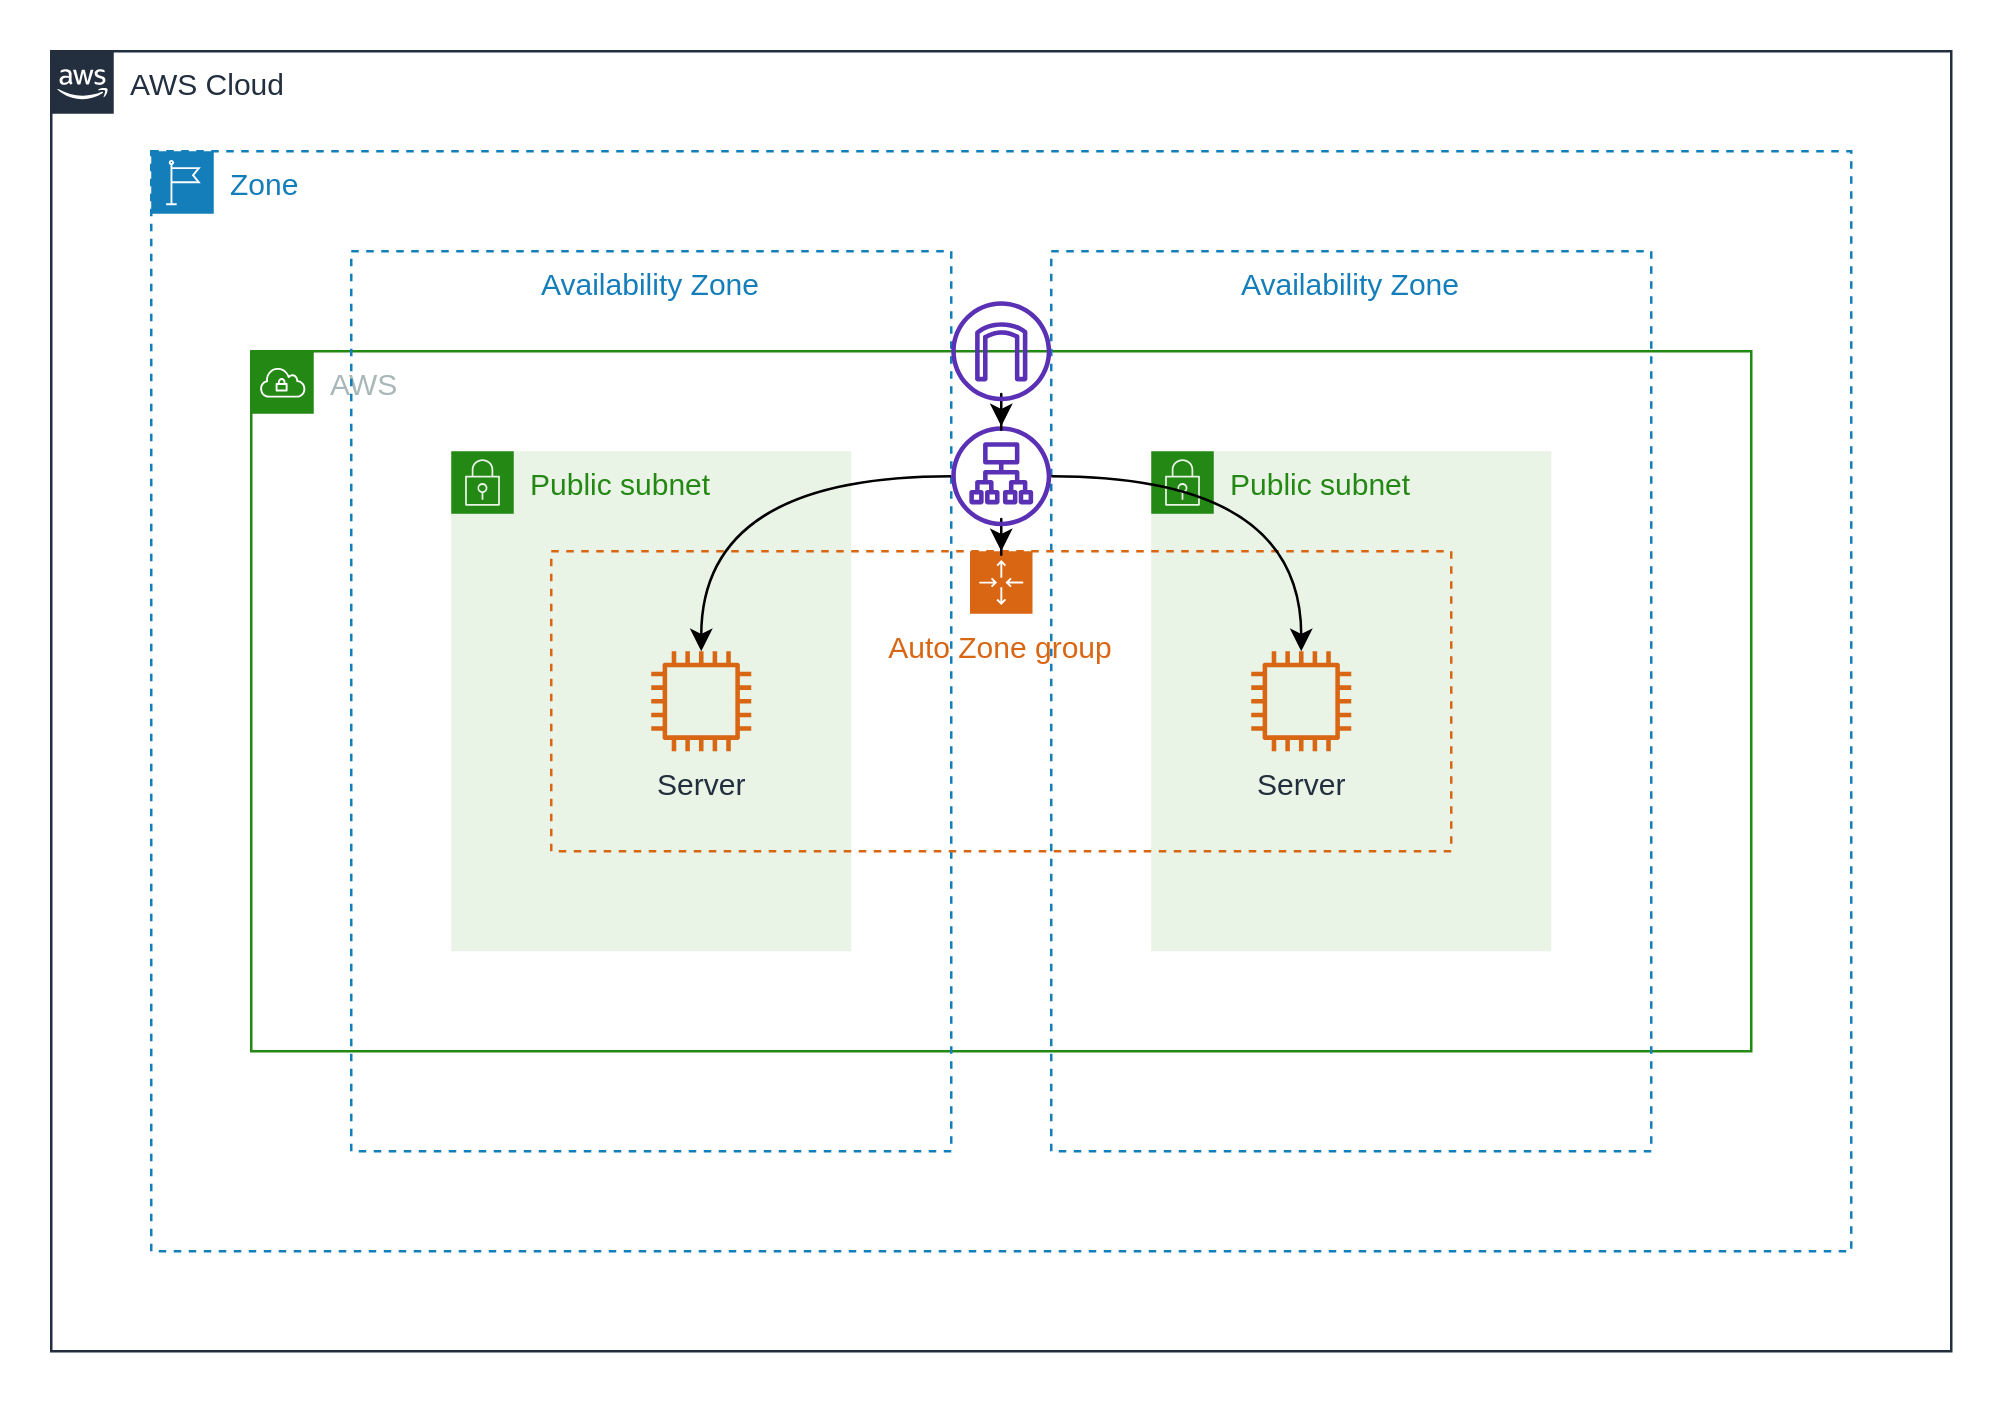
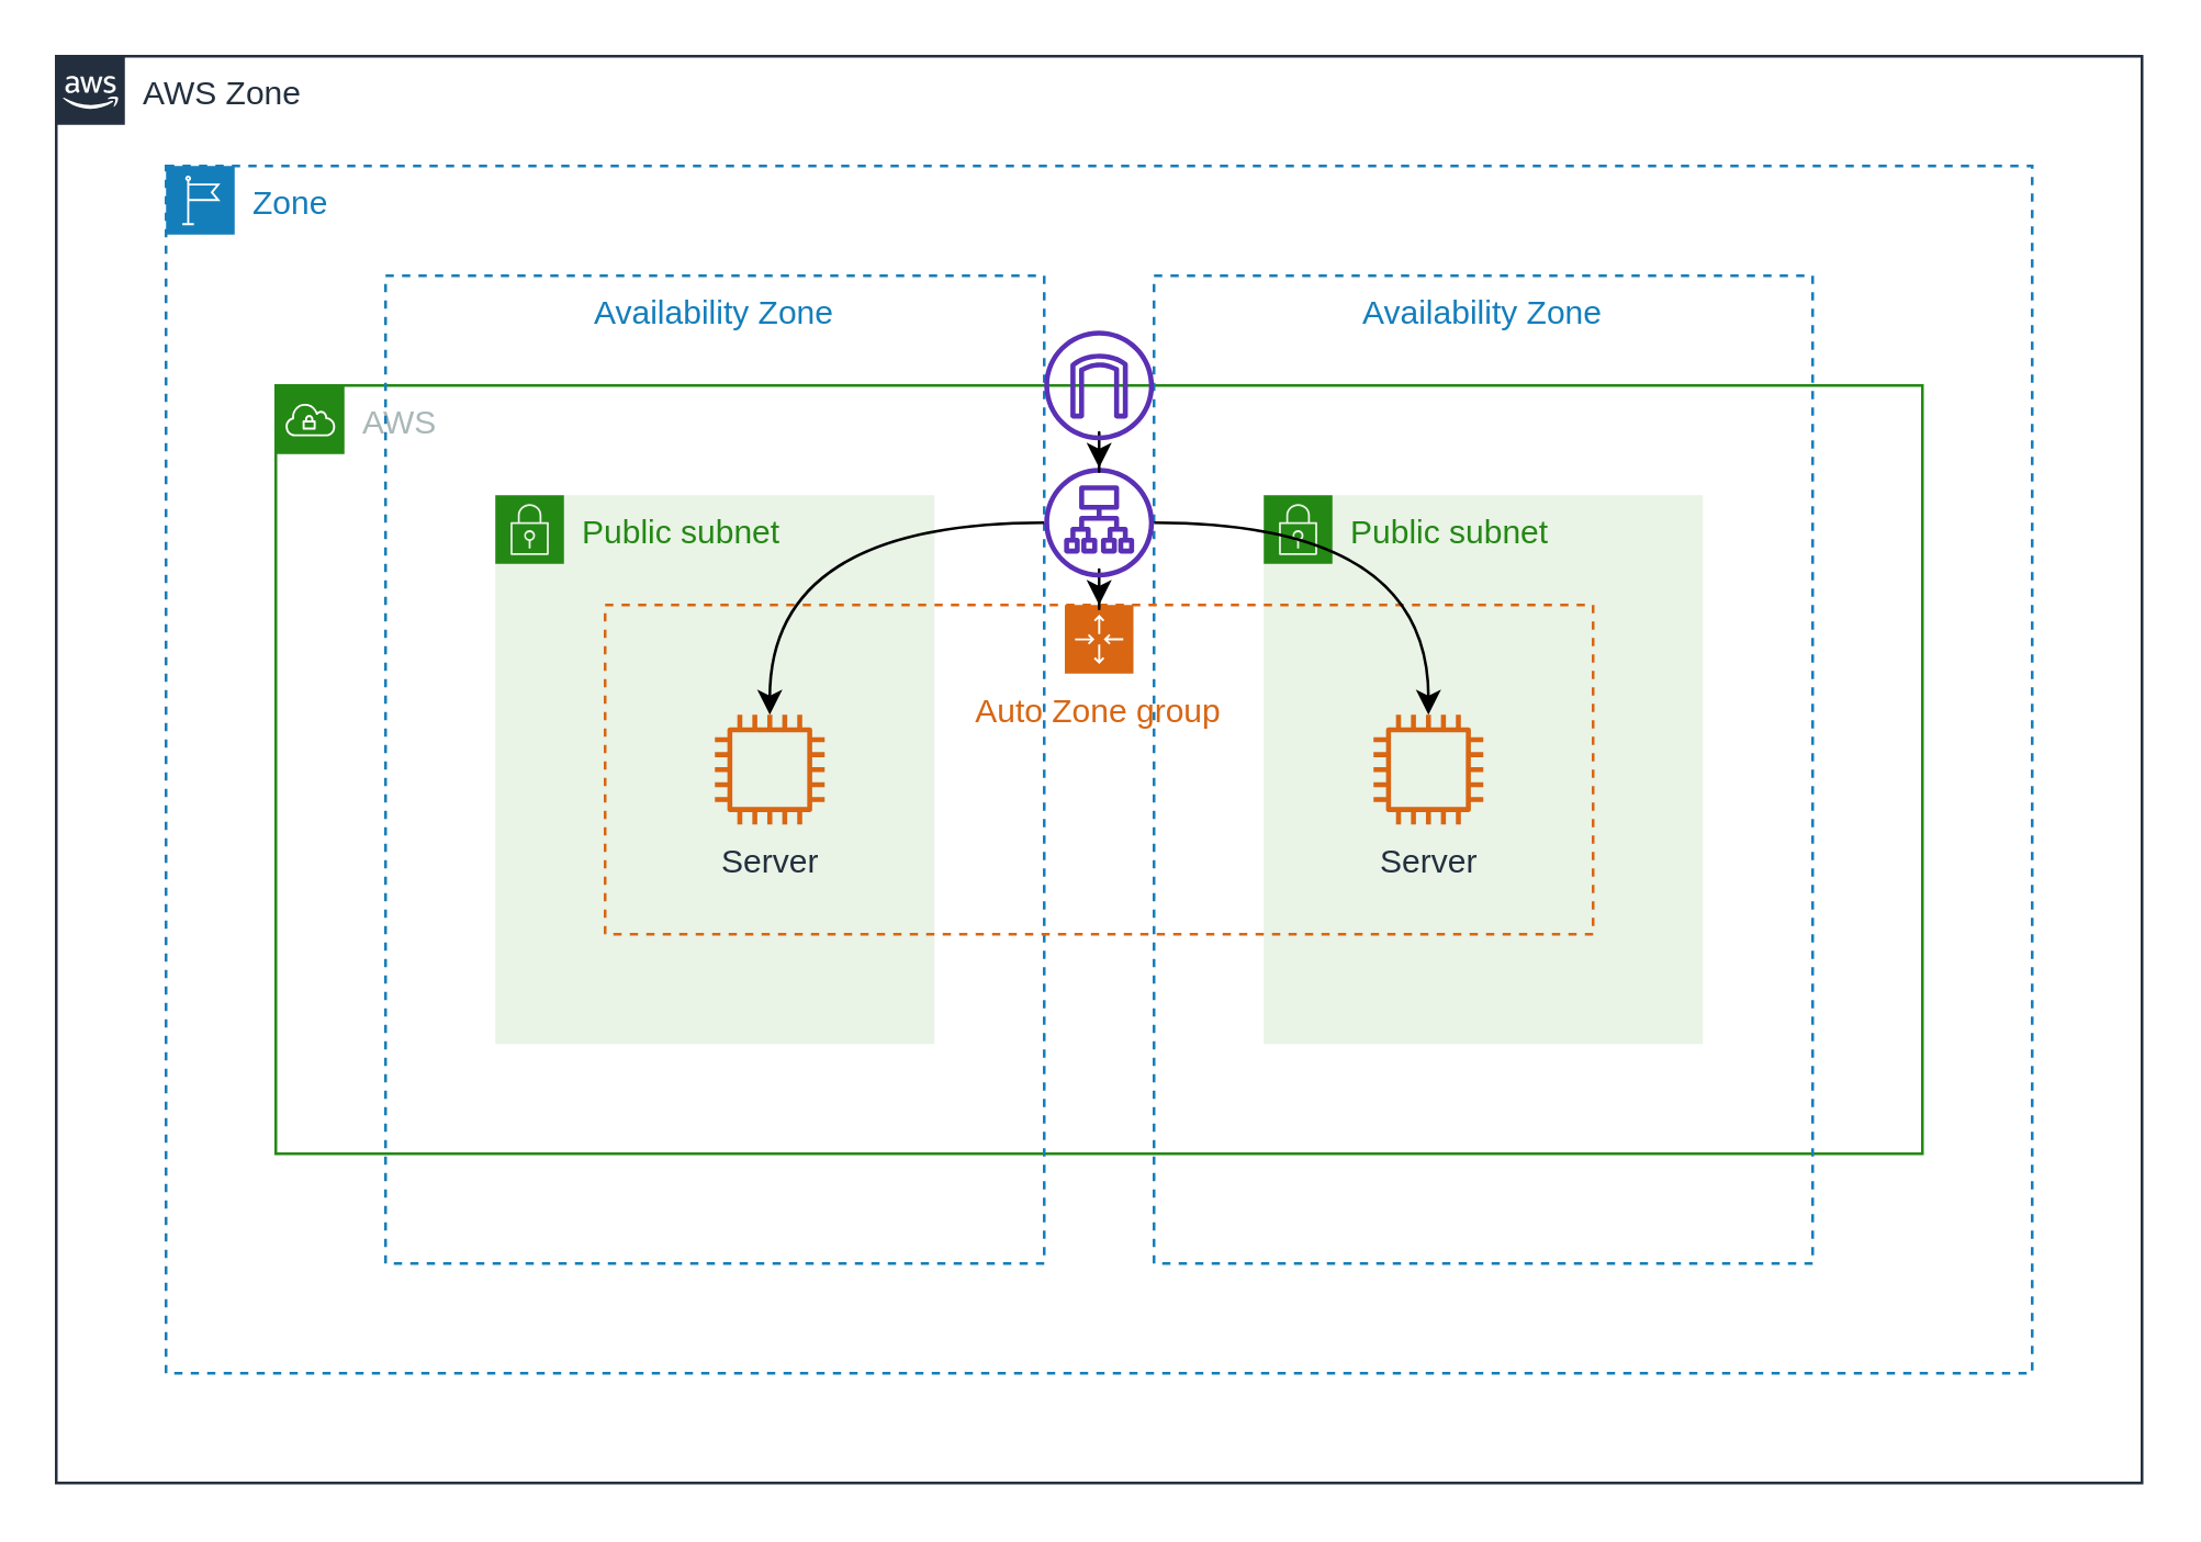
  <mxCell id="0" />
  <mxCell id="1" parent="0" />
- <mxCell id="2" value="AWS Cloud" style="points=[[0,0],[0.25,0],[0.5,0],[0.75,0],[1,0],[1,0.25],[1,0.5],[1,0.75],[1,1],[0.75,1],[0.5,1],[0.25,1],[0,1],[0,0.75],[0,0.5],[0,0.25]];outlineConnect=0;gradientColor=none;html=1;whiteSpace=wrap;fontSize=12;fontStyle=0;shape=mxgraph.aws4.group;grIcon=mxgraph.aws4.group_aws_cloud_alt;strokeColor=#232F3E;fillColor=none;verticalAlign=top;align=left;spacingLeft=30;fontColor=#232F3E;dashed=0;" vertex="1" parent="1"><mxGeometry x="20" y="20" width="760" height="520" as="geometry" /></mxCell>
+ <mxCell id="2" value="AWS Zone" style="points=[[0,0],[0.25,0],[0.5,0],[0.75,0],[1,0],[1,0.25],[1,0.5],[1,0.75],[1,1],[0.75,1],[0.5,1],[0.25,1],[0,1],[0,0.75],[0,0.5],[0,0.25]];outlineConnect=0;gradientColor=none;html=1;whiteSpace=wrap;fontSize=12;fontStyle=0;shape=mxgraph.aws4.group;grIcon=mxgraph.aws4.group_aws_cloud_alt;strokeColor=#232F3E;fillColor=none;verticalAlign=top;align=left;spacingLeft=30;fontColor=#232F3E;dashed=0;" vertex="1" parent="1"><mxGeometry x="20" y="20" width="760" height="520" as="geometry" /></mxCell>
  <mxCell id="3" value="Zone" style="points=[[0,0],[0.25,0],[0.5,0],[0.75,0],[1,0],[1,0.25],[1,0.5],[1,0.75],[1,1],[0.75,1],[0.5,1],[0.25,1],[0,1],[0,0.75],[0,0.5],[0,0.25]];outlineConnect=0;gradientColor=none;html=1;whiteSpace=wrap;fontSize=12;fontStyle=0;shape=mxgraph.aws4.group;grIcon=mxgraph.aws4.group_region;strokeColor=#147EBA;fillColor=none;verticalAlign=top;align=left;spacingLeft=30;fontColor=#147EBA;dashed=1;" vertex="1" parent="1"><mxGeometry x="60" y="60" width="680" height="440" as="geometry" /></mxCell>
  <mxCell id="4" value="AWS" style="points=[[0,0],[0.25,0],[0.5,0],[0.75,0],[1,0],[1,0.25],[1,0.5],[1,0.75],[1,1],[0.75,1],[0.5,1],[0.25,1],[0,1],[0,0.75],[0,0.5],[0,0.25]];outlineConnect=0;gradientColor=none;html=1;whiteSpace=wrap;fontSize=12;fontStyle=0;shape=mxgraph.aws4.group;grIcon=mxgraph.aws4.group_vpc;strokeColor=#248814;fillColor=none;verticalAlign=top;align=left;spacingLeft=30;fontColor=#AAB7B8;dashed=0;" vertex="1" parent="1"><mxGeometry x="100" y="140" width="600" height="280" as="geometry" /></mxCell>
  <mxCell id="5" value="Availability Zone" style="fillColor=none;strokeColor=#147EBA;dashed=1;verticalAlign=top;fontStyle=0;fontColor=#147EBA;" vertex="1" parent="1"><mxGeometry x="140" y="100" width="240" height="360" as="geometry" /></mxCell>
  <mxCell id="6" value="Availability Zone" style="fillColor=none;strokeColor=#147EBA;dashed=1;verticalAlign=top;fontStyle=0;fontColor=#147EBA;" vertex="1" parent="1"><mxGeometry x="420" y="100" width="240" height="360" as="geometry" /></mxCell>
  <mxCell id="7" value="Public subnet" style="points=[[0,0],[0.25,0],[0.5,0],[0.75,0],[1,0],[1,0.25],[1,0.5],[1,0.75],[1,1],[0.75,1],[0.5,1],[0.25,1],[0,1],[0,0.75],[0,0.5],[0,0.25]];outlineConnect=0;gradientColor=none;html=1;whiteSpace=wrap;fontSize=12;fontStyle=0;shape=mxgraph.aws4.group;grIcon=mxgraph.aws4.group_security_group;grStroke=0;strokeColor=#248814;fillColor=#E9F3E6;verticalAlign=top;align=left;spacingLeft=30;fontColor=#248814;dashed=0;" vertex="1" parent="1"><mxGeometry x="180" y="180" width="160" height="200" as="geometry" /></mxCell>
  <mxCell id="8" value="Public subnet" style="points=[[0,0],[0.25,0],[0.5,0],[0.75,0],[1,0],[1,0.25],[1,0.5],[1,0.75],[1,1],[0.75,1],[0.5,1],[0.25,1],[0,1],[0,0.75],[0,0.5],[0,0.25]];outlineConnect=0;gradientColor=none;html=1;whiteSpace=wrap;fontSize=12;fontStyle=0;shape=mxgraph.aws4.group;grIcon=mxgraph.aws4.group_security_group;grStroke=0;strokeColor=#248814;fillColor=#E9F3E6;verticalAlign=top;align=left;spacingLeft=30;fontColor=#248814;dashed=0;" vertex="1" parent="1"><mxGeometry x="460" y="180" width="160" height="200" as="geometry" /></mxCell>
  <mxCell id="9" value="Auto Zone group" style="points=[[0,0],[0.25,0],[0.5,0],[0.75,0],[1,0],[1,0.25],[1,0.5],[1,0.75],[1,1],[0.75,1],[0.5,1],[0.25,1],[0,1],[0,0.75],[0,0.5],[0,0.25]];outlineConnect=0;gradientColor=none;html=1;whiteSpace=wrap;fontSize=12;fontStyle=0;shape=mxgraph.aws4.groupCenter;grIcon=mxgraph.aws4.group_auto_scaling_group;grStroke=1;strokeColor=#D86613;fillColor=none;verticalAlign=top;align=center;fontColor=#D86613;dashed=1;spacingTop=25;" vertex="1" parent="1"><mxGeometry x="220" y="220" width="360" height="120" as="geometry" /></mxCell>
  <mxCell id="10" value="Server" style="outlineConnect=0;fontColor=#232F3E;gradientColor=none;fillColor=#D86613;strokeColor=none;dashed=0;verticalLabelPosition=bottom;verticalAlign=top;align=center;html=1;fontSize=12;fontStyle=0;aspect=fixed;pointerEvents=1;shape=mxgraph.aws4.instance2;" vertex="1" parent="1"><mxGeometry x="260" y="260" width="40" height="40" as="geometry" /></mxCell>
  <mxCell id="11" value="Server" style="outlineConnect=0;fontColor=#232F3E;gradientColor=none;fillColor=#D86613;strokeColor=none;dashed=0;verticalLabelPosition=bottom;verticalAlign=top;align=center;html=1;fontSize=12;fontStyle=0;aspect=fixed;pointerEvents=1;shape=mxgraph.aws4.instance2;" vertex="1" parent="1"><mxGeometry x="500" y="260" width="40" height="40" as="geometry" /></mxCell>
  <mxCell id="12" style="edgeStyle=orthogonalEdgeStyle;rounded=0;orthogonalLoop=1;jettySize=auto;html=1;curved=1;" edge="1" parent="1" source="15" target="10"><mxGeometry relative="1" as="geometry" /></mxCell>
  <mxCell id="13" style="edgeStyle=orthogonalEdgeStyle;curved=1;rounded=0;orthogonalLoop=1;jettySize=auto;html=1;" edge="1" parent="1" source="15" target="11"><mxGeometry relative="1" as="geometry" /></mxCell>
  <mxCell id="14" style="edgeStyle=orthogonalEdgeStyle;curved=1;rounded=0;orthogonalLoop=1;jettySize=auto;html=1;" edge="1" parent="1" source="15" target="9"><mxGeometry relative="1" as="geometry" /></mxCell>
  <mxCell id="15" value="" style="outlineConnect=0;fontColor=#232F3E;gradientColor=none;fillColor=#5A30B5;strokeColor=none;dashed=0;verticalLabelPosition=bottom;verticalAlign=top;align=center;html=1;fontSize=12;fontStyle=0;aspect=fixed;pointerEvents=1;shape=mxgraph.aws4.application_load_balancer;" vertex="1" parent="1"><mxGeometry x="380" y="170" width="40" height="40" as="geometry" /></mxCell>
  <mxCell id="16" style="edgeStyle=orthogonalEdgeStyle;curved=1;rounded=0;orthogonalLoop=1;jettySize=auto;html=1;" edge="1" parent="1" source="17" target="15"><mxGeometry relative="1" as="geometry" /></mxCell>
  <mxCell id="17" value="" style="outlineConnect=0;fontColor=#232F3E;gradientColor=none;fillColor=#5A30B5;strokeColor=none;dashed=0;verticalLabelPosition=bottom;verticalAlign=top;align=center;html=1;fontSize=12;fontStyle=0;aspect=fixed;pointerEvents=1;shape=mxgraph.aws4.internet_gateway;" vertex="1" parent="1"><mxGeometry x="380" y="120" width="40" height="40" as="geometry" /></mxCell>
